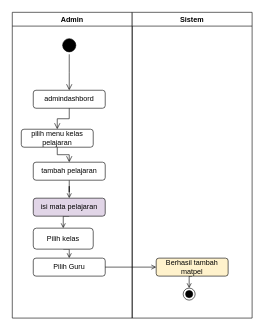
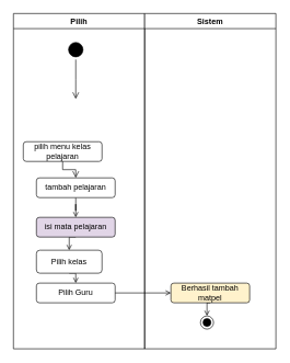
  <mxCell id="0" />
  <mxCell id="1" parent="0" />
- <mxCell id="2" value="Admin" style="swimlane;" vertex="1" parent="1"><mxGeometry x="20" y="20" width="200" height="510" as="geometry" /></mxCell>
+ <mxCell id="2" value="Pilih" style="swimlane;" vertex="1" parent="1"><mxGeometry x="20" y="20" width="200" height="510" as="geometry" /></mxCell>
  <mxCell id="3" value="" style="ellipse;html=1;shape=startState;fillColor=#000000;strokeColor=#000000;" vertex="1" parent="2"><mxGeometry x="80" y="40" width="30" height="30" as="geometry" /></mxCell>
  <mxCell id="4" value="" style="edgeStyle=orthogonalEdgeStyle;html=1;verticalAlign=bottom;endArrow=open;endSize=8;strokeColor=#000000;rounded=0;" edge="1" parent="2" source="3"><mxGeometry relative="1" as="geometry"><mxPoint x="95" y="130" as="targetPoint" /></mxGeometry></mxCell>
- <mxCell id="5" value="admindashbord" style="rounded=1;whiteSpace=wrap;html=1;strokeColor=#000000;" vertex="1" parent="2"><mxGeometry x="35" y="130" width="120" height="30" as="geometry" /></mxCell>
  <mxCell id="6" value="pilih menu kelas pelajaran" style="rounded=1;whiteSpace=wrap;html=1;strokeColor=#000000;" vertex="1" parent="2"><mxGeometry x="15" y="195" width="120" height="30" as="geometry" /></mxCell>
- <mxCell id="7" value="" style="edgeStyle=orthogonalEdgeStyle;html=1;verticalAlign=bottom;endArrow=open;endSize=8;strokeColor=#000000;rounded=0;entryX=0.5;entryY=0;entryDx=0;entryDy=0;exitX=0.5;exitY=1;exitDx=0;exitDy=0;" edge="1" parent="2" source="5" target="6"><mxGeometry relative="1" as="geometry"><mxPoint x="105" y="140" as="targetPoint" /><mxPoint x="105" y="80" as="sourcePoint" /></mxGeometry></mxCell>
  <mxCell id="8" style="edgeStyle=orthogonalEdgeStyle;rounded=0;orthogonalLoop=1;jettySize=auto;html=1;exitX=0.5;exitY=1;exitDx=0;exitDy=0;endArrow=open;endFill=0;" edge="1" parent="2" source="9" target="12"><mxGeometry relative="1" as="geometry" /></mxCell>
  <mxCell id="9" value="tambah pelajaran" style="rounded=1;whiteSpace=wrap;html=1;strokeColor=#000000;" vertex="1" parent="2"><mxGeometry x="35" y="250" width="120" height="30" as="geometry" /></mxCell>
  <mxCell id="10" value="" style="edgeStyle=orthogonalEdgeStyle;html=1;verticalAlign=bottom;endArrow=open;endSize=8;strokeColor=#000000;rounded=0;entryX=0.5;entryY=0;entryDx=0;entryDy=0;exitX=0.5;exitY=1;exitDx=0;exitDy=0;" edge="1" parent="2" source="6" target="9"><mxGeometry relative="1" as="geometry"><mxPoint x="105" y="205" as="targetPoint" /><mxPoint x="100" y="230" as="sourcePoint" /></mxGeometry></mxCell>
  <mxCell id="11" style="edgeStyle=orthogonalEdgeStyle;rounded=0;orthogonalLoop=1;jettySize=auto;html=1;exitX=0.5;exitY=1;exitDx=0;exitDy=0;entryX=0.5;entryY=0;entryDx=0;entryDy=0;endArrow=open;endFill=0;" edge="1" parent="2" source="12" target="14"><mxGeometry relative="1" as="geometry" /></mxCell>
  <mxCell id="12" value="isi mata pelajaran" style="rounded=1;whiteSpace=wrap;html=1;strokeColor=#000000;fillColor=#e1d5e7;" vertex="1" parent="2"><mxGeometry x="35" y="310" width="120" height="30" as="geometry" /></mxCell>
  <mxCell id="13" style="edgeStyle=orthogonalEdgeStyle;rounded=0;orthogonalLoop=1;jettySize=auto;html=1;exitX=0.5;exitY=1;exitDx=0;exitDy=0;entryX=0.5;entryY=0;entryDx=0;entryDy=0;endArrow=open;endFill=0;" edge="1" parent="2" source="14" target="15"><mxGeometry relative="1" as="geometry" /></mxCell>
  <mxCell id="14" value="Pilih kelas" style="rounded=1;whiteSpace=wrap;html=1;strokeColor=#000000;" vertex="1" parent="2"><mxGeometry x="35" y="360" width="100" height="35" as="geometry" /></mxCell>
  <mxCell id="15" value="Pilih Guru" style="rounded=1;whiteSpace=wrap;html=1;strokeColor=#000000;" vertex="1" parent="2"><mxGeometry x="35" y="410" width="120" height="30" as="geometry" /></mxCell>
  <mxCell id="16" value="Sistem" style="swimlane;" vertex="1" parent="1"><mxGeometry x="220" y="20" width="200" height="510" as="geometry" /></mxCell>
  <mxCell id="17" value="" style="ellipse;html=1;shape=endState;fillColor=#000000;strokeColor=#000000;" vertex="1" parent="16"><mxGeometry x="85" y="460" width="20" height="20" as="geometry" /></mxCell>
  <mxCell id="18" style="edgeStyle=orthogonalEdgeStyle;rounded=0;orthogonalLoop=1;jettySize=auto;html=1;exitX=0.5;exitY=1;exitDx=0;exitDy=0;entryX=0.5;entryY=0;entryDx=0;entryDy=0;endArrow=open;endFill=0;" edge="1" parent="16" source="19" target="17"><mxGeometry relative="1" as="geometry" /></mxCell>
  <mxCell id="19" value="Berhasil tambah matpel" style="rounded=1;whiteSpace=wrap;html=1;strokeColor=#000000;fillColor=#fff2cc;" vertex="1" parent="16"><mxGeometry x="40" y="410" width="120" height="30" as="geometry" /></mxCell>
  <mxCell id="20" style="edgeStyle=orthogonalEdgeStyle;rounded=0;orthogonalLoop=1;jettySize=auto;html=1;exitX=1;exitY=0.5;exitDx=0;exitDy=0;entryX=0;entryY=0.5;entryDx=0;entryDy=0;endArrow=open;endFill=0;" edge="1" parent="1" source="15" target="19"><mxGeometry relative="1" as="geometry" /></mxCell>
